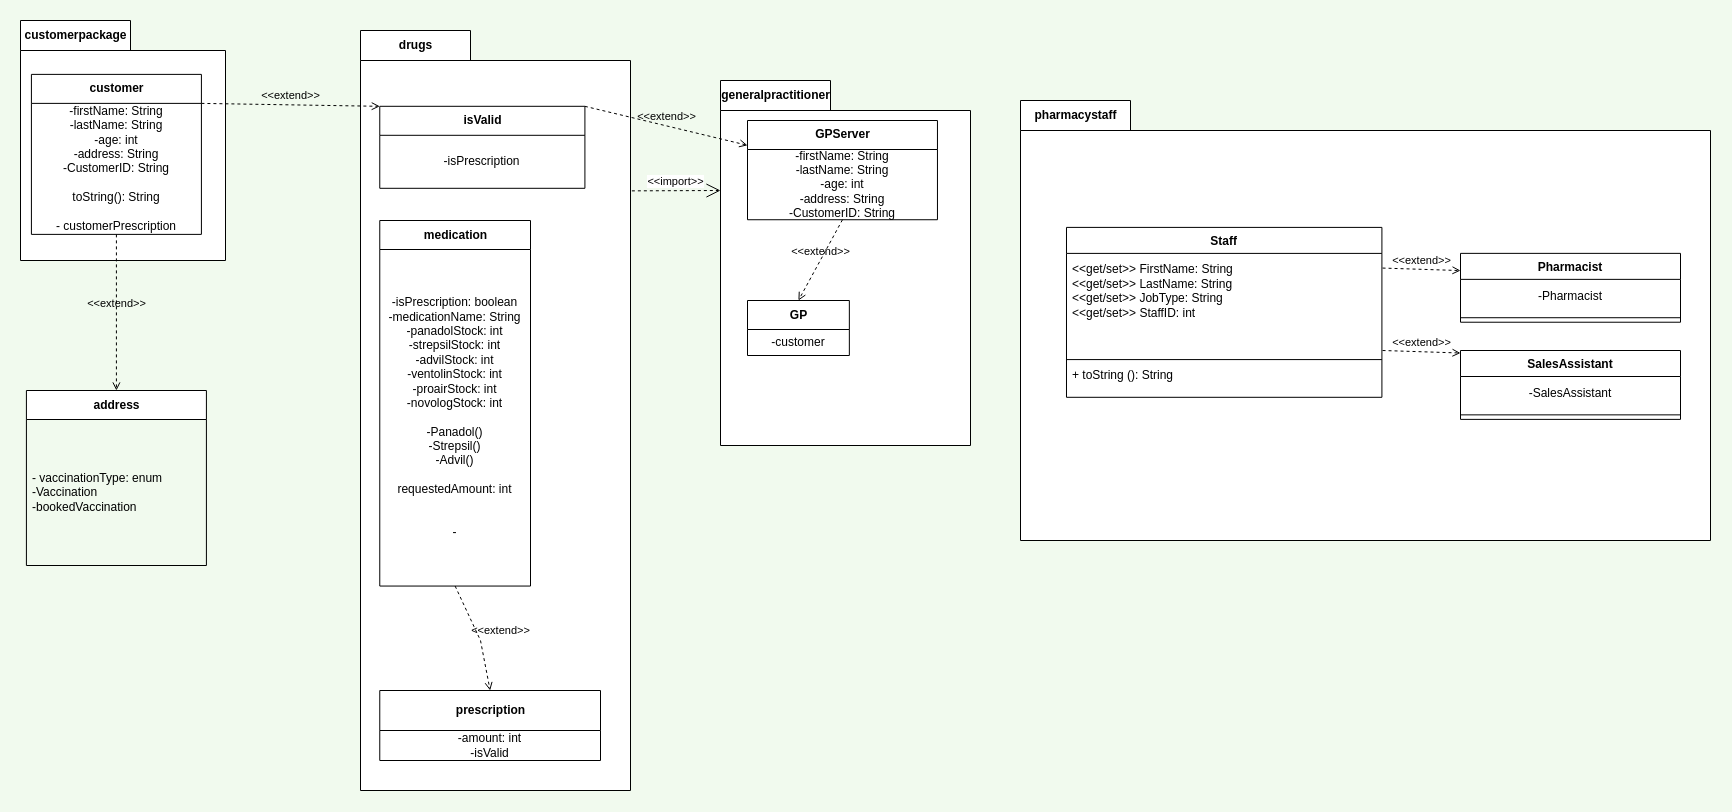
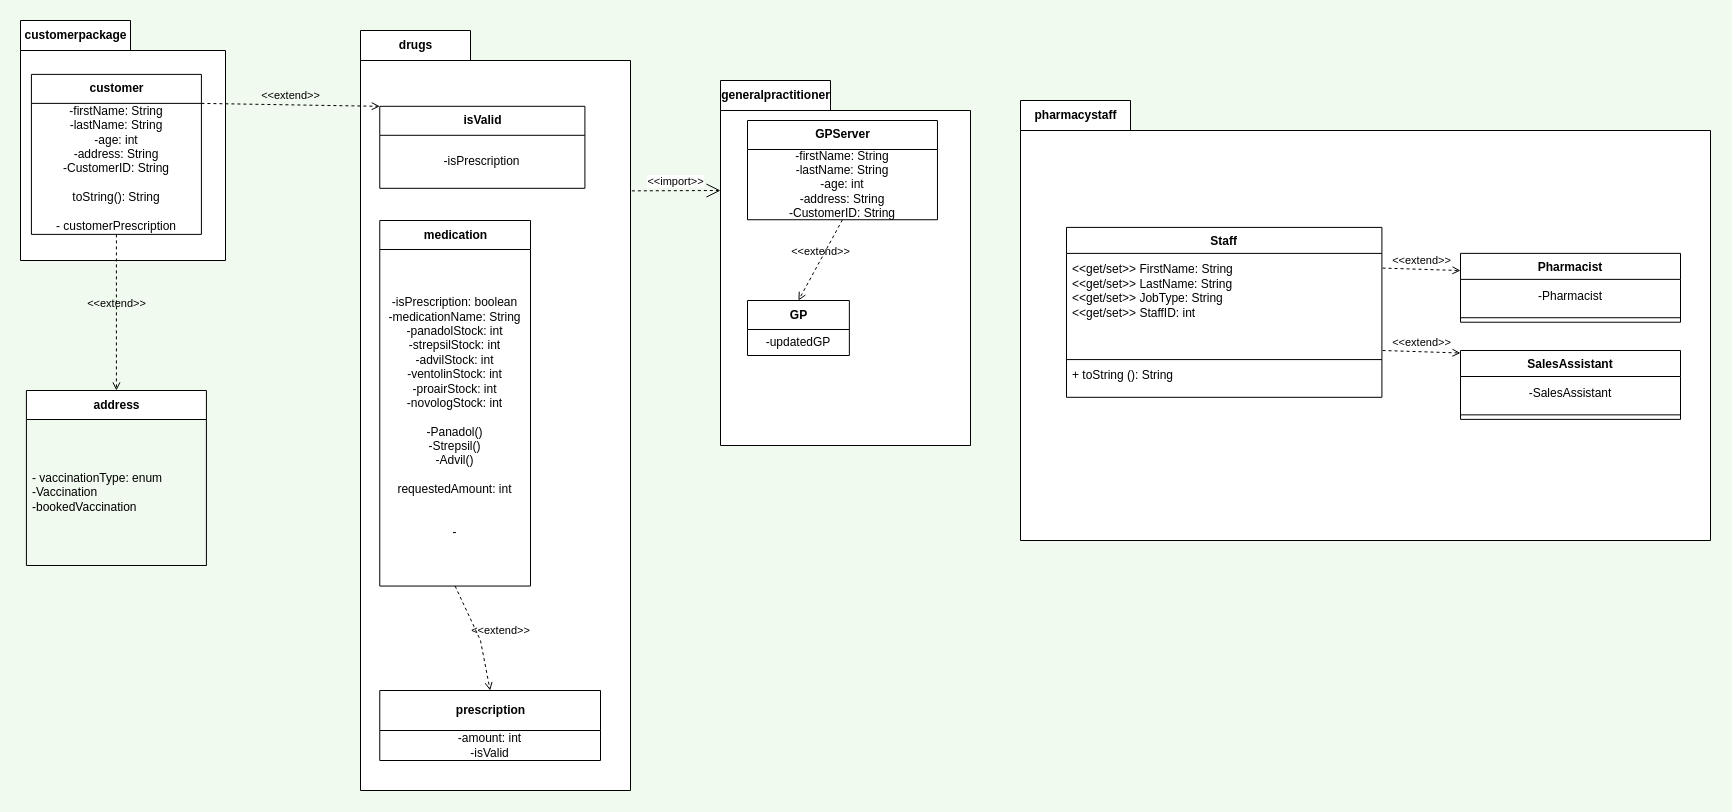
  <mxCell id="0" />
  <mxCell id="1" parent="0" />
  <mxCell id="2" value="customerpackage&lt;br&gt;" style="shape=folder;fontStyle=1;tabWidth=110;tabHeight=30;tabPosition=left;html=1;boundedLbl=1;labelInHeader=1;container=1;collapsible=0;" vertex="1" parent="1"><mxGeometry x="20" y="20" width="205" height="240" as="geometry" /></mxCell>
  <mxCell id="3" value="" style="html=1;strokeColor=none;resizeWidth=1;resizeHeight=1;fillColor=none;part=1;connectable=0;allowArrows=0;deletable=0;" vertex="1" parent="2"><mxGeometry width="24.205" height="3.85" relative="1" as="geometry"><mxPoint x="130" y="151" as="offset" /></mxGeometry></mxCell>
  <mxCell id="4" value="customer" style="swimlane;fontStyle=1;align=center;verticalAlign=middle;childLayout=stackLayout;horizontal=1;startSize=29;horizontalStack=0;resizeParent=1;resizeParentMax=0;resizeLast=0;collapsible=0;marginBottom=0;html=1;" vertex="1" parent="2"><mxGeometry x="10.911" y="53.89" width="170" height="160" as="geometry" /></mxCell>
  <mxCell id="5" value="-firstName: String&lt;br&gt;-lastName: String&lt;br&gt;-age: int&lt;br&gt;-address: String&lt;br&gt;-CustomerID: String&lt;br&gt;&lt;br&gt;toString(): String&lt;br&gt;&lt;br&gt;- customerPrescription" style="text;html=1;strokeColor=none;fillColor=none;align=center;verticalAlign=middle;whiteSpace=wrap;rounded=0;" vertex="1" parent="4"><mxGeometry y="29" width="170" height="131" as="geometry" /></mxCell>
  <mxCell id="6" value="generalpractitioner&lt;br&gt;" style="shape=folder;fontStyle=1;tabWidth=110;tabHeight=30;tabPosition=left;html=1;boundedLbl=1;labelInHeader=1;container=1;collapsible=0;" vertex="1" parent="1"><mxGeometry x="720" y="80" width="250" height="365" as="geometry" /></mxCell>
  <mxCell id="7" value="" style="html=1;strokeColor=none;resizeWidth=1;resizeHeight=1;fillColor=none;part=1;connectable=0;allowArrows=0;deletable=0;" vertex="1" parent="6"><mxGeometry width="18.519" relative="1" as="geometry"><mxPoint y="30" as="offset" /></mxGeometry></mxCell>
  <mxCell id="8" value="GPServer" style="swimlane;fontStyle=1;align=center;verticalAlign=middle;childLayout=stackLayout;horizontal=1;startSize=29;horizontalStack=0;resizeParent=1;resizeParentMax=0;resizeLast=0;collapsible=0;marginBottom=0;html=1;" vertex="1" parent="6"><mxGeometry x="27.003" y="39.999" width="189.955" height="99.239" as="geometry" /></mxCell>
  <mxCell id="9" value="-firstName: String&lt;br&gt;-lastName: String&lt;br&gt;-age: int&lt;br&gt;-address: String&lt;br&gt;-CustomerID: String" style="text;html=1;strokeColor=none;fillColor=none;align=center;verticalAlign=middle;whiteSpace=wrap;rounded=0;" vertex="1" parent="8"><mxGeometry y="29" width="189.955" height="70.239" as="geometry" /></mxCell>
  <mxCell id="10" value="GP" style="swimlane;fontStyle=1;align=center;verticalAlign=middle;childLayout=stackLayout;horizontal=1;startSize=29;horizontalStack=0;resizeParent=1;resizeParentMax=0;resizeLast=0;collapsible=0;marginBottom=0;html=1;" vertex="1" parent="6"><mxGeometry x="26.999" y="220.001" width="101.852" height="55.011" as="geometry" /></mxCell>
- <mxCell id="11" value="-customer" style="text;html=1;strokeColor=none;fillColor=none;align=center;verticalAlign=middle;whiteSpace=wrap;rounded=0;" vertex="1" parent="10"><mxGeometry y="29" width="101.852" height="26.011" as="geometry" /></mxCell>
+ <mxCell id="11" value="-updatedGP" style="text;html=1;strokeColor=none;fillColor=none;align=center;verticalAlign=middle;whiteSpace=wrap;rounded=0;" vertex="1" parent="10"><mxGeometry y="29" width="101.852" height="26.011" as="geometry" /></mxCell>
  <mxCell id="12" value="&amp;lt;&amp;lt;extend&amp;gt;&amp;gt;" style="html=1;verticalAlign=bottom;labelBackgroundColor=none;endArrow=open;endFill=0;dashed=1;rounded=0;entryX=0.5;entryY=0;entryDx=0;entryDy=0;exitX=0.5;exitY=1;exitDx=0;exitDy=0;" edge="1" parent="6" source="9" target="10"><mxGeometry width="160" relative="1" as="geometry"><mxPoint x="-190" y="380" as="sourcePoint" /><mxPoint x="-30" y="380" as="targetPoint" /></mxGeometry></mxCell>
  <mxCell id="13" value="drugs" style="shape=folder;fontStyle=1;tabWidth=110;tabHeight=30;tabPosition=left;html=1;boundedLbl=1;labelInHeader=1;container=1;collapsible=0;" vertex="1" parent="1"><mxGeometry x="360" y="30" width="270" height="760" as="geometry" /></mxCell>
  <mxCell id="14" value="" style="html=1;strokeColor=none;resizeWidth=1;resizeHeight=1;fillColor=none;part=1;connectable=0;allowArrows=0;deletable=0;" vertex="1" parent="13"><mxGeometry width="11.058" height="259.931" relative="1" as="geometry"><mxPoint x="-40" y="30" as="offset" /></mxGeometry></mxCell>
  <mxCell id="15" value="isValid&lt;br&gt;" style="swimlane;fontStyle=1;align=center;verticalAlign=middle;childLayout=stackLayout;horizontal=1;startSize=29;horizontalStack=0;resizeParent=1;resizeParentMax=0;resizeLast=0;collapsible=0;marginBottom=0;html=1;" vertex="1" parent="13"><mxGeometry x="19.274" y="75.813" width="205.151" height="81.992" as="geometry" /></mxCell>
  <mxCell id="16" value="-isPrescription" style="text;html=1;strokeColor=none;fillColor=none;align=center;verticalAlign=middle;whiteSpace=wrap;rounded=0;" vertex="1" parent="15"><mxGeometry y="29" width="205.151" height="52.992" as="geometry" /></mxCell>
  <mxCell id="17" value="medication" style="swimlane;fontStyle=1;align=center;verticalAlign=middle;childLayout=stackLayout;horizontal=1;startSize=29;horizontalStack=0;resizeParent=1;resizeParentMax=0;resizeLast=0;collapsible=0;marginBottom=0;html=1;" vertex="1" parent="13"><mxGeometry x="19.27" y="190" width="150.73" height="365.553" as="geometry" /></mxCell>
  <mxCell id="18" value="-isPrescription: boolean&lt;br&gt;-medicationName: String&lt;br&gt;-panadolStock: int&lt;br&gt;-strepsilStock: int&lt;br&gt;-advilStock: int&lt;br&gt;-ventolinStock: int&lt;br&gt;-proairStock: int&lt;br&gt;-novologStock: int&lt;br&gt;&lt;br&gt;-Panadol()&lt;br&gt;-Strepsil()&lt;br&gt;-Advil()&lt;br&gt;&lt;br&gt;requestedAmount: int&lt;br&gt;&lt;br&gt;&lt;br&gt;-" style="text;html=1;strokeColor=none;fillColor=none;align=center;verticalAlign=middle;whiteSpace=wrap;rounded=0;" vertex="1" parent="17"><mxGeometry y="29" width="150.73" height="336.553" as="geometry" /></mxCell>
  <mxCell id="19" value="prescription&lt;br&gt;" style="swimlane;fontStyle=1;align=center;verticalAlign=middle;childLayout=stackLayout;horizontal=1;startSize=40;horizontalStack=0;resizeParent=1;resizeParentMax=0;resizeLast=0;collapsible=0;marginBottom=0;html=1;" vertex="1" parent="13"><mxGeometry x="19.27" y="660" width="220.73" height="70" as="geometry" /></mxCell>
  <mxCell id="20" value="-amount: int&lt;br&gt;-isValid" style="text;html=1;strokeColor=none;fillColor=none;align=center;verticalAlign=middle;whiteSpace=wrap;rounded=0;" vertex="1" parent="19"><mxGeometry y="40" width="220.73" height="30" as="geometry" /></mxCell>
  <mxCell id="21" value="&amp;lt;&amp;lt;extend&amp;gt;&amp;gt;" style="html=1;verticalAlign=bottom;labelBackgroundColor=none;endArrow=open;endFill=0;dashed=1;rounded=0;exitX=0.5;exitY=1;exitDx=0;exitDy=0;entryX=0.5;entryY=0;entryDx=0;entryDy=0;" edge="1" parent="13" source="18" target="19"><mxGeometry x="0.151" y="20" width="160" relative="1" as="geometry"><mxPoint x="220" y="420" as="sourcePoint" /><mxPoint x="380" y="420" as="targetPoint" /><Array as="points"><mxPoint x="120" y="610" /></Array><mxPoint y="-1" as="offset" /></mxGeometry></mxCell>
  <mxCell id="22" value="pharmacystaff" style="shape=folder;fontStyle=1;tabWidth=110;tabHeight=30;tabPosition=left;html=1;boundedLbl=1;labelInHeader=1;container=1;collapsible=0;" vertex="1" parent="1"><mxGeometry x="1020" y="100" width="690" height="440" as="geometry" /></mxCell>
  <mxCell id="23" value="" style="html=1;strokeColor=none;resizeWidth=1;resizeHeight=1;fillColor=none;part=1;connectable=0;allowArrows=0;deletable=0;" vertex="1" parent="22"><mxGeometry width="571.05" height="275.443" relative="1" as="geometry"><mxPoint y="30" as="offset" /></mxGeometry></mxCell>
  <mxCell id="24" value="Staff" style="swimlane;fontStyle=1;align=center;verticalAlign=top;childLayout=stackLayout;horizontal=1;startSize=26;horizontalStack=0;resizeParent=1;resizeParentMax=0;resizeLast=0;collapsible=1;marginBottom=0;" vertex="1" parent="22"><mxGeometry x="45.993" y="126.904" width="315.43" height="169.907" as="geometry" /></mxCell>
  <mxCell id="25" value="&amp;lt;&amp;lt;get/set&amp;gt;&amp;gt; FirstName: String&lt;br&gt;&amp;lt;&amp;lt;get/set&amp;gt;&amp;gt; LastName: String&lt;br&gt;&amp;lt;&amp;lt;get/set&amp;gt;&amp;gt; JobType: String&lt;br&gt;&amp;lt;&amp;lt;get/set&amp;gt;&amp;gt; StaffID: int&lt;br&gt;&lt;br&gt;&lt;br&gt;" style="text;html=1;strokeColor=none;fillColor=none;align=left;verticalAlign=middle;spacingLeft=4;spacingRight=4;overflow=hidden;rotatable=0;points=[[0,0.5],[1,0.5]];portConstraint=eastwest;" vertex="1" parent="24"><mxGeometry y="26" width="315.43" height="104" as="geometry" /></mxCell>
  <mxCell id="26" value="" style="line;strokeWidth=1;fillColor=none;align=left;verticalAlign=middle;spacingTop=-1;spacingLeft=3;spacingRight=3;rotatable=0;labelPosition=right;points=[];portConstraint=eastwest;" vertex="1" parent="24"><mxGeometry y="130" width="315.43" height="4.346" as="geometry" /></mxCell>
  <mxCell id="27" value="+ toString (): String" style="text;strokeColor=none;fillColor=none;align=left;verticalAlign=top;spacingLeft=4;spacingRight=4;overflow=hidden;rotatable=0;points=[[0,0.5],[1,0.5]];portConstraint=eastwest;" vertex="1" parent="24"><mxGeometry y="134.346" width="315.43" height="35.561" as="geometry" /></mxCell>
  <mxCell id="28" value="Pharmacist" style="swimlane;fontStyle=1;align=center;verticalAlign=top;childLayout=stackLayout;horizontal=1;startSize=26;horizontalStack=0;resizeParent=1;resizeParentMax=0;resizeLast=0;collapsible=1;marginBottom=0;" vertex="1" parent="22"><mxGeometry x="440" y="152.857" width="220" height="68.872" as="geometry" /></mxCell>
  <mxCell id="29" value="-Pharmacist" style="text;html=1;strokeColor=none;fillColor=none;align=center;verticalAlign=middle;whiteSpace=wrap;rounded=0;" vertex="1" parent="28"><mxGeometry y="26" width="220" height="33.846" as="geometry" /></mxCell>
  <mxCell id="30" value="" style="line;strokeWidth=1;fillColor=none;align=left;verticalAlign=middle;spacingTop=-1;spacingLeft=3;spacingRight=3;rotatable=0;labelPosition=right;points=[];portConstraint=eastwest;" vertex="1" parent="28"><mxGeometry y="59.846" width="220" height="9.026" as="geometry" /></mxCell>
  <mxCell id="31" value="&amp;lt;&amp;lt;extend&amp;gt;&amp;gt;" style="html=1;verticalAlign=bottom;labelBackgroundColor=none;endArrow=open;endFill=0;dashed=1;rounded=0;exitX=1.002;exitY=0.141;exitDx=0;exitDy=0;exitPerimeter=0;entryX=0;entryY=0.25;entryDx=0;entryDy=0;" edge="1" parent="22" source="25" target="28"><mxGeometry width="160" relative="1" as="geometry"><mxPoint y="451.282" as="sourcePoint" /><mxPoint x="160" y="451.282" as="targetPoint" /></mxGeometry></mxCell>
  <mxCell id="32" value="SalesAssistant" style="swimlane;fontStyle=1;align=center;verticalAlign=top;childLayout=stackLayout;horizontal=1;startSize=26;horizontalStack=0;resizeParent=1;resizeParentMax=0;resizeLast=0;collapsible=1;marginBottom=0;" vertex="1" parent="22"><mxGeometry x="440" y="250.003" width="220" height="68.872" as="geometry" /></mxCell>
  <mxCell id="33" value="-SalesAssistant" style="text;html=1;strokeColor=none;fillColor=none;align=center;verticalAlign=middle;whiteSpace=wrap;rounded=0;" vertex="1" parent="32"><mxGeometry y="26" width="220" height="33.846" as="geometry" /></mxCell>
  <mxCell id="34" value="" style="line;strokeWidth=1;fillColor=none;align=left;verticalAlign=middle;spacingTop=-1;spacingLeft=3;spacingRight=3;rotatable=0;labelPosition=right;points=[];portConstraint=eastwest;" vertex="1" parent="32"><mxGeometry y="59.846" width="220" height="9.026" as="geometry" /></mxCell>
  <mxCell id="35" value="&amp;lt;&amp;lt;extend&amp;gt;&amp;gt;" style="html=1;verticalAlign=bottom;labelBackgroundColor=none;endArrow=open;endFill=0;dashed=1;rounded=0;exitX=1.002;exitY=0.141;exitDx=0;exitDy=0;exitPerimeter=0;entryX=0;entryY=0.25;entryDx=0;entryDy=0;" edge="1" parent="22"><mxGeometry width="160" relative="1" as="geometry"><mxPoint x="362.054" y="249.998" as="sourcePoint" /><mxPoint x="440" y="252.505" as="targetPoint" /></mxGeometry></mxCell>
  <mxCell id="36" value="&amp;lt;&amp;lt;extend&amp;gt;&amp;gt;" style="html=1;verticalAlign=bottom;labelBackgroundColor=none;endArrow=open;endFill=0;dashed=1;rounded=0;exitX=1;exitY=0;exitDx=0;exitDy=0;entryX=0;entryY=0;entryDx=0;entryDy=0;" edge="1" parent="1" source="5" target="15"><mxGeometry width="160" relative="1" as="geometry"><mxPoint x="230" y="161.26" as="sourcePoint" /><mxPoint x="390" y="161.26" as="targetPoint" /></mxGeometry></mxCell>
- <mxCell id="37" value="&amp;lt;&amp;lt;extend&amp;gt;&amp;gt;" style="html=1;verticalAlign=bottom;labelBackgroundColor=none;endArrow=open;endFill=0;dashed=1;rounded=0;exitX=1;exitY=0;exitDx=0;exitDy=0;entryX=0;entryY=0.25;entryDx=0;entryDy=0;" edge="1" parent="1" source="15" target="8"><mxGeometry width="160" relative="1" as="geometry"><mxPoint x="263.711" y="127.89" as="sourcePoint" /><mxPoint x="700" y="110" as="targetPoint" /><Array as="points" /></mxGeometry></mxCell>
  <mxCell id="38" value="&amp;lt;&amp;lt;import&amp;gt;&amp;gt;" style="edgeStyle=none;html=1;endArrow=open;endSize=12;dashed=1;verticalAlign=bottom;rounded=0;exitX=1.005;exitY=0.211;exitDx=0;exitDy=0;exitPerimeter=0;" edge="1" parent="1" source="13"><mxGeometry width="160" relative="1" as="geometry"><mxPoint x="670" y="160" as="sourcePoint" /><mxPoint x="720" y="190" as="targetPoint" /></mxGeometry></mxCell>
  <mxCell id="39" value="address" style="swimlane;fontStyle=1;align=center;verticalAlign=middle;childLayout=stackLayout;horizontal=1;startSize=29;horizontalStack=0;resizeParent=1;resizeParentMax=0;resizeLast=0;collapsible=0;marginBottom=0;html=1;" vertex="1" parent="1"><mxGeometry x="25.91" y="390" width="180" height="175" as="geometry" /></mxCell>
  <mxCell id="40" value="- vaccinationType: enum&lt;br&gt;-Vaccination&lt;br&gt;-bookedVaccination" style="text;html=1;strokeColor=none;fillColor=none;align=left;verticalAlign=middle;spacingLeft=4;spacingRight=4;overflow=hidden;rotatable=0;points=[[0,0.5],[1,0.5]];portConstraint=eastwest;" vertex="1" parent="39"><mxGeometry y="29" width="180" height="146" as="geometry" /></mxCell>
  <mxCell id="41" value="&amp;lt;&amp;lt;extend&amp;gt;&amp;gt;" style="html=1;verticalAlign=bottom;labelBackgroundColor=none;endArrow=open;endFill=0;dashed=1;rounded=0;exitX=0.5;exitY=1;exitDx=0;exitDy=0;entryX=0.5;entryY=0;entryDx=0;entryDy=0;" edge="1" parent="1" source="5" target="39"><mxGeometry width="160" relative="1" as="geometry"><mxPoint x="70.001" y="290" as="sourcePoint" /><mxPoint x="248.364" y="292.923" as="targetPoint" /></mxGeometry></mxCell>
